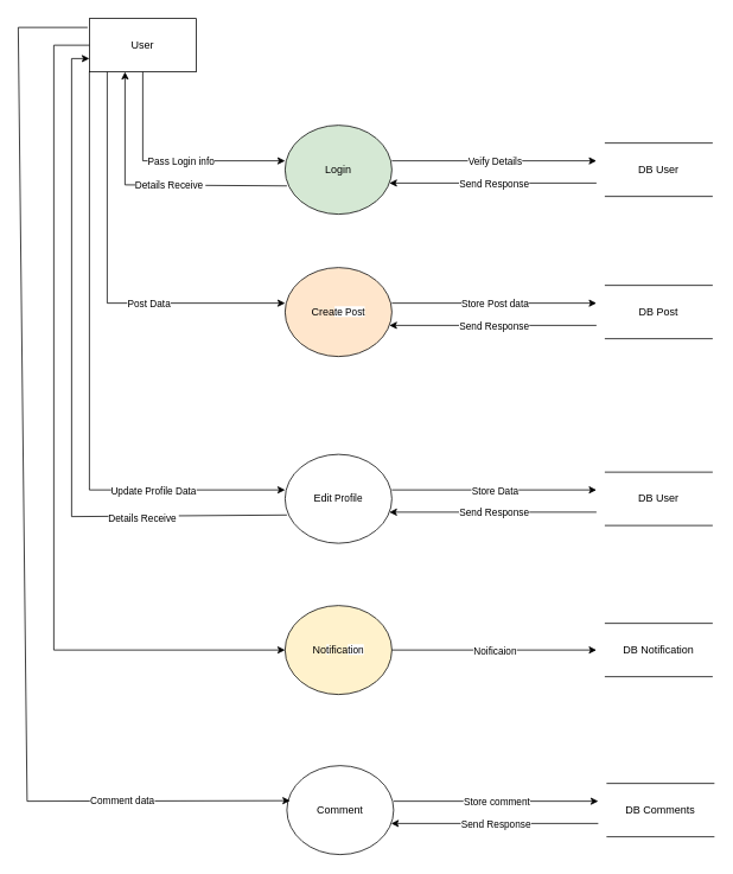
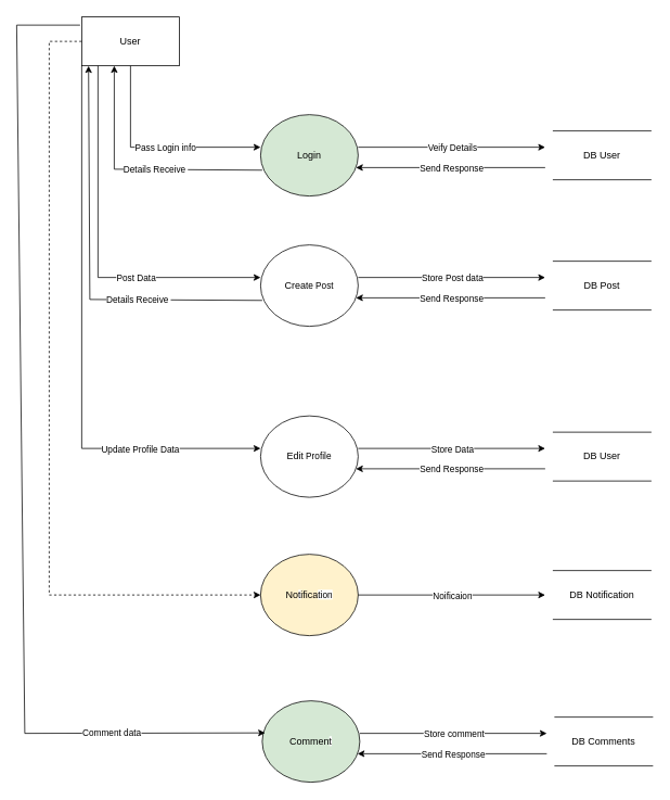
  <mxCell id="0" />
  <mxCell id="1" parent="0" />
  <mxCell id="2" value="User" style="rounded=0;whiteSpace=wrap;html=1;" vertex="1" parent="1"><mxGeometry x="100" y="20" width="120" height="60" as="geometry" /></mxCell>
  <mxCell id="3" value="Login" style="ellipse;whiteSpace=wrap;html=1;fillColor=#d5e8d4;" vertex="1" parent="1"><mxGeometry x="320" y="140" width="120" height="100" as="geometry" /></mxCell>
  <mxCell id="4" value="" style="endArrow=classic;html=1;rounded=0;entryX=0;entryY=0.5;entryDx=0;entryDy=0;" edge="1" parent="1"><mxGeometry relative="1" as="geometry"><mxPoint x="160" y="80" as="sourcePoint" /><mxPoint x="320" y="180" as="targetPoint" /><Array as="points"><mxPoint x="160" y="180" /></Array></mxGeometry></mxCell>
  <mxCell id="5" value="Pass Login info" style="edgeLabel;resizable=0;html=1;;align=center;verticalAlign=middle;" connectable="0" vertex="1" parent="4"><mxGeometry relative="1" as="geometry"><mxPoint x="12" as="offset" /></mxGeometry></mxCell>
  <mxCell id="6" value="" style="endArrow=classic;html=1;rounded=0;entryX=0;entryY=0.5;entryDx=0;entryDy=0;exitX=1;exitY=0.5;exitDx=0;exitDy=0;" edge="1" parent="1"><mxGeometry relative="1" as="geometry"><mxPoint x="440" y="180" as="sourcePoint" /><mxPoint x="670" y="180" as="targetPoint" /></mxGeometry></mxCell>
  <mxCell id="7" value="Veify Details" style="edgeLabel;resizable=0;html=1;;align=center;verticalAlign=middle;" connectable="0" vertex="1" parent="6"><mxGeometry relative="1" as="geometry" /></mxCell>
  <mxCell id="8" value="" style="endArrow=classic;html=1;rounded=0;entryX=0.417;entryY=1;entryDx=0;entryDy=0;entryPerimeter=0;exitX=0.017;exitY=0.682;exitDx=0;exitDy=0;exitPerimeter=0;" edge="1" parent="1" source="3"><mxGeometry relative="1" as="geometry"><mxPoint x="310.36" y="207.4" as="sourcePoint" /><mxPoint x="140.04" y="80" as="targetPoint" /><Array as="points"><mxPoint x="140" y="207" /></Array></mxGeometry></mxCell>
  <mxCell id="9" value="Details Receive&amp;nbsp;" style="edgeLabel;resizable=0;html=1;;align=center;verticalAlign=middle;" connectable="0" vertex="1" parent="8"><mxGeometry relative="1" as="geometry"><mxPoint x="23" as="offset" /></mxGeometry></mxCell>
  <mxCell id="10" value="" style="endArrow=classic;html=1;rounded=0;entryX=0.977;entryY=0.65;entryDx=0;entryDy=0;entryPerimeter=0;exitX=0;exitY=0.75;exitDx=0;exitDy=0;" edge="1" parent="1" target="3"><mxGeometry relative="1" as="geometry"><mxPoint x="670" y="205" as="sourcePoint" /><mxPoint x="430" y="300" as="targetPoint" /></mxGeometry></mxCell>
  <mxCell id="11" value="Send Response" style="edgeLabel;resizable=0;html=1;;align=center;verticalAlign=middle;" connectable="0" vertex="1" parent="10"><mxGeometry relative="1" as="geometry" /></mxCell>
- <mxCell id="12" value="Crea&lt;span style=&quot;font-size: 11px; text-wrap: nowrap; background-color: rgb(255, 255, 255);&quot;&gt;te Pos&lt;/span&gt;&lt;span style=&quot;font-size: 11px; text-wrap: nowrap; background-color: rgb(255, 255, 255);&quot;&gt;t&lt;/span&gt;" style="ellipse;whiteSpace=wrap;html=1;fillColor=#ffe6cc;" vertex="1" parent="1"><mxGeometry x="320" y="300" width="120" height="100" as="geometry" /></mxCell>
+ <mxCell id="12" value="Crea&lt;span style=&quot;font-size: 11px; text-wrap: nowrap; background-color: rgb(255, 255, 255);&quot;&gt;te Pos&lt;/span&gt;&lt;span style=&quot;font-size: 11px; text-wrap: nowrap; background-color: rgb(255, 255, 255);&quot;&gt;t&lt;/span&gt;" style="ellipse;whiteSpace=wrap;html=1;" vertex="1" parent="1"><mxGeometry x="320" y="300" width="120" height="100" as="geometry" /></mxCell>
  <mxCell id="13" value="" style="endArrow=classic;html=1;rounded=0;entryX=0;entryY=0.5;entryDx=0;entryDy=0;" edge="1" parent="1"><mxGeometry relative="1" as="geometry"><mxPoint x="120" y="80" as="sourcePoint" /><mxPoint x="320" y="340" as="targetPoint" /><Array as="points"><mxPoint x="120" y="340" /></Array></mxGeometry></mxCell>
  <mxCell id="14" value="Post Data" style="edgeLabel;resizable=0;html=1;;align=center;verticalAlign=middle;" connectable="0" vertex="1" parent="13"><mxGeometry relative="1" as="geometry"><mxPoint x="46" y="30" as="offset" /></mxGeometry></mxCell>
  <mxCell id="15" value="" style="endArrow=classic;html=1;rounded=0;entryX=0;entryY=0.5;entryDx=0;entryDy=0;exitX=1;exitY=0.5;exitDx=0;exitDy=0;" edge="1" parent="1"><mxGeometry relative="1" as="geometry"><mxPoint x="440" y="340" as="sourcePoint" /><mxPoint x="670" y="340" as="targetPoint" /></mxGeometry></mxCell>
  <mxCell id="16" value="Store Post data" style="edgeLabel;resizable=0;html=1;;align=center;verticalAlign=middle;" connectable="0" vertex="1" parent="15"><mxGeometry relative="1" as="geometry" /></mxCell>
+ <mxCell id="17" value="" style="endArrow=classic;html=1;rounded=0;entryX=0.07;entryY=1.003;entryDx=0;entryDy=0;entryPerimeter=0;exitX=0.017;exitY=0.682;exitDx=0;exitDy=0;exitPerimeter=0;" edge="1" parent="1" source="12" target="2"><mxGeometry relative="1" as="geometry"><mxPoint x="310.36" y="367.4" as="sourcePoint" /><mxPoint x="140.04" y="240" as="targetPoint" /><Array as="points"><mxPoint x="110" y="367" /></Array></mxGeometry></mxCell>
+ <mxCell id="18" value="Details Receive&amp;nbsp;" style="edgeLabel;resizable=0;html=1;;align=center;verticalAlign=middle;" connectable="0" vertex="1" parent="17"><mxGeometry relative="1" as="geometry"><mxPoint x="60" y="37" as="offset" /></mxGeometry></mxCell>
  <mxCell id="19" value="" style="endArrow=classic;html=1;rounded=0;entryX=0.977;entryY=0.65;entryDx=0;entryDy=0;entryPerimeter=0;exitX=0;exitY=0.75;exitDx=0;exitDy=0;" edge="1" parent="1" target="12"><mxGeometry relative="1" as="geometry"><mxPoint x="670" y="365" as="sourcePoint" /><mxPoint x="430" y="460" as="targetPoint" /></mxGeometry></mxCell>
  <mxCell id="20" value="Send Response" style="edgeLabel;resizable=0;html=1;;align=center;verticalAlign=middle;" connectable="0" vertex="1" parent="19"><mxGeometry relative="1" as="geometry" /></mxCell>
  <mxCell id="21" value="Edi&lt;span style=&quot;font-size: 11px; text-wrap: nowrap; background-color: rgb(255, 255, 255);&quot;&gt;t Profile&lt;/span&gt;" style="ellipse;whiteSpace=wrap;html=1;" vertex="1" parent="1"><mxGeometry x="320" y="510" width="120" height="100" as="geometry" /></mxCell>
  <mxCell id="22" value="" style="endArrow=classic;html=1;rounded=0;entryX=0;entryY=0.5;entryDx=0;entryDy=0;exitX=0;exitY=1;exitDx=0;exitDy=0;" edge="1" parent="1" source="2"><mxGeometry relative="1" as="geometry"><mxPoint x="160" y="450" as="sourcePoint" /><mxPoint x="320" y="550" as="targetPoint" /><Array as="points"><mxPoint x="100" y="550" /></Array></mxGeometry></mxCell>
  <mxCell id="23" value="Update Profile Data" style="edgeLabel;resizable=0;html=1;;align=center;verticalAlign=middle;" connectable="0" vertex="1" parent="22"><mxGeometry relative="1" as="geometry"><mxPoint x="71" y="125" as="offset" /></mxGeometry></mxCell>
  <mxCell id="24" value="" style="endArrow=classic;html=1;rounded=0;entryX=0;entryY=0.5;entryDx=0;entryDy=0;exitX=1;exitY=0.5;exitDx=0;exitDy=0;" edge="1" parent="1"><mxGeometry relative="1" as="geometry"><mxPoint x="440" y="550" as="sourcePoint" /><mxPoint x="670" y="550" as="targetPoint" /></mxGeometry></mxCell>
  <mxCell id="25" value="Store Data" style="edgeLabel;resizable=0;html=1;;align=center;verticalAlign=middle;" connectable="0" vertex="1" parent="24"><mxGeometry relative="1" as="geometry" /></mxCell>
- <mxCell id="26" value="" style="endArrow=classic;html=1;rounded=0;exitX=0.017;exitY=0.682;exitDx=0;exitDy=0;exitPerimeter=0;entryX=0;entryY=0.75;entryDx=0;entryDy=0;" edge="1" parent="1" source="21" target="2"><mxGeometry relative="1" as="geometry"><mxPoint x="310.36" y="577.4" as="sourcePoint" /><mxPoint x="70" y="60" as="targetPoint" /><Array as="points"><mxPoint x="80" y="580" /><mxPoint x="80" y="65" /></Array></mxGeometry></mxCell>
- <mxCell id="27" value="Details Receive&amp;nbsp;" style="edgeLabel;resizable=0;html=1;;align=center;verticalAlign=middle;" connectable="0" vertex="1" parent="26"><mxGeometry relative="1" as="geometry"><mxPoint x="80" y="148" as="offset" /></mxGeometry></mxCell>
  <mxCell id="28" value="" style="endArrow=classic;html=1;rounded=0;entryX=0.977;entryY=0.65;entryDx=0;entryDy=0;entryPerimeter=0;exitX=0;exitY=0.75;exitDx=0;exitDy=0;" edge="1" parent="1" target="21"><mxGeometry relative="1" as="geometry"><mxPoint x="670" y="575" as="sourcePoint" /><mxPoint x="430" y="670" as="targetPoint" /></mxGeometry></mxCell>
  <mxCell id="29" value="Send Response" style="edgeLabel;resizable=0;html=1;;align=center;verticalAlign=middle;" connectable="0" vertex="1" parent="28"><mxGeometry relative="1" as="geometry" /></mxCell>
  <mxCell id="30" value="No&lt;span style=&quot;font-size: 11px; text-wrap: nowrap; background-color: rgb(255, 255, 255);&quot;&gt;t&lt;/span&gt;ifica&lt;span style=&quot;font-size: 11px; text-wrap: nowrap; background-color: rgb(255, 255, 255);&quot;&gt;tion&lt;/span&gt;" style="ellipse;whiteSpace=wrap;html=1;fillColor=#fff2cc;" vertex="1" parent="1"><mxGeometry x="320" y="680" width="120" height="100" as="geometry" /></mxCell>
- <mxCell id="31" value="" style="endArrow=classic;html=1;rounded=0;entryX=0;entryY=0.5;entryDx=0;entryDy=0;exitX=0;exitY=0.5;exitDx=0;exitDy=0;" edge="1" parent="1" source="2" target="30"><mxGeometry relative="1" as="geometry"><mxPoint x="160" y="620" as="sourcePoint" /><mxPoint x="320" y="720" as="targetPoint" /><Array as="points"><mxPoint x="60" y="50" /><mxPoint x="60" y="730" /></Array></mxGeometry></mxCell>
+ <mxCell id="31" value="" style="endArrow=classic;html=1;rounded=0;entryX=0;entryY=0.5;entryDx=0;entryDy=0;exitX=0;exitY=0.5;exitDx=0;exitDy=0;dashed=1;" edge="1" parent="1" source="2" target="30"><mxGeometry relative="1" as="geometry"><mxPoint x="160" y="620" as="sourcePoint" /><mxPoint x="320" y="720" as="targetPoint" /><Array as="points"><mxPoint x="60" y="50" /><mxPoint x="60" y="730" /></Array></mxGeometry></mxCell>
  <mxCell id="32" value="" style="endArrow=classic;html=1;rounded=0;entryX=0;entryY=0.5;entryDx=0;entryDy=0;exitX=1;exitY=0.5;exitDx=0;exitDy=0;" edge="1" parent="1"><mxGeometry relative="1" as="geometry"><mxPoint x="440" y="730" as="sourcePoint" /><mxPoint x="670" y="730" as="targetPoint" /></mxGeometry></mxCell>
  <mxCell id="33" value="Noificaion" style="edgeLabel;resizable=0;html=1;;align=center;verticalAlign=middle;" connectable="0" vertex="1" parent="32"><mxGeometry relative="1" as="geometry" /></mxCell>
  <mxCell id="34" value="DB User" style="shape=partialRectangle;whiteSpace=wrap;html=1;left=0;right=0;fillColor=none;" vertex="1" parent="1"><mxGeometry x="680" y="160" width="120" height="60" as="geometry" /></mxCell>
  <mxCell id="35" value="DB Notification" style="shape=partialRectangle;whiteSpace=wrap;html=1;left=0;right=0;fillColor=none;" vertex="1" parent="1"><mxGeometry x="680" y="700" width="120" height="60" as="geometry" /></mxCell>
  <mxCell id="36" value="DB User" style="shape=partialRectangle;whiteSpace=wrap;html=1;left=0;right=0;fillColor=none;" vertex="1" parent="1"><mxGeometry x="680" y="530" width="120" height="60" as="geometry" /></mxCell>
  <mxCell id="37" value="DB Post" style="shape=partialRectangle;whiteSpace=wrap;html=1;left=0;right=0;fillColor=none;" vertex="1" parent="1"><mxGeometry x="680" y="320" width="120" height="60" as="geometry" /></mxCell>
- <mxCell id="38" value="Commen&lt;span style=&quot;font-size: 11px; text-wrap: nowrap; background-color: rgb(255, 255, 255);&quot;&gt;t&lt;/span&gt;" style="ellipse;whiteSpace=wrap;html=1;" vertex="1" parent="1"><mxGeometry x="322" y="860" width="120" height="100" as="geometry" /></mxCell>
+ <mxCell id="38" value="Commen&lt;span style=&quot;font-size: 11px; text-wrap: nowrap; background-color: rgb(255, 255, 255);&quot;&gt;t&lt;/span&gt;" style="ellipse;whiteSpace=wrap;html=1;fillColor=#d5e8d4;" vertex="1" parent="1"><mxGeometry x="322" y="860" width="120" height="100" as="geometry" /></mxCell>
  <mxCell id="39" value="" style="endArrow=classic;html=1;rounded=0;entryX=0.03;entryY=0.394;entryDx=0;entryDy=0;entryPerimeter=0;" edge="1" parent="1" target="38"><mxGeometry relative="1" as="geometry"><mxPoint x="98" y="30" as="sourcePoint" /><mxPoint x="190" y="900" as="targetPoint" /><Array as="points"><mxPoint x="20" y="30" /><mxPoint x="30" y="900" /></Array></mxGeometry></mxCell>
  <mxCell id="40" value="Comment data" style="edgeLabel;resizable=0;html=1;;align=center;verticalAlign=middle;" connectable="0" vertex="1" parent="39"><mxGeometry relative="1" as="geometry"><mxPoint x="110" y="326" as="offset" /></mxGeometry></mxCell>
  <mxCell id="41" value="" style="endArrow=classic;html=1;rounded=0;entryX=0;entryY=0.5;entryDx=0;entryDy=0;exitX=1;exitY=0.5;exitDx=0;exitDy=0;" edge="1" parent="1"><mxGeometry relative="1" as="geometry"><mxPoint x="442" y="900" as="sourcePoint" /><mxPoint x="672" y="900" as="targetPoint" /></mxGeometry></mxCell>
  <mxCell id="42" value="Store comment" style="edgeLabel;resizable=0;html=1;;align=center;verticalAlign=middle;" connectable="0" vertex="1" parent="41"><mxGeometry relative="1" as="geometry" /></mxCell>
  <mxCell id="43" value="" style="endArrow=classic;html=1;rounded=0;entryX=0.977;entryY=0.65;entryDx=0;entryDy=0;entryPerimeter=0;exitX=0;exitY=0.75;exitDx=0;exitDy=0;" edge="1" parent="1" target="38"><mxGeometry relative="1" as="geometry"><mxPoint x="672" y="925" as="sourcePoint" /><mxPoint x="432" y="1020" as="targetPoint" /></mxGeometry></mxCell>
  <mxCell id="44" value="Send Response" style="edgeLabel;resizable=0;html=1;;align=center;verticalAlign=middle;" connectable="0" vertex="1" parent="43"><mxGeometry relative="1" as="geometry" /></mxCell>
  <mxCell id="45" value="DB Comments" style="shape=partialRectangle;whiteSpace=wrap;html=1;left=0;right=0;fillColor=none;" vertex="1" parent="1"><mxGeometry x="682" y="880" width="120" height="60" as="geometry" /></mxCell>
